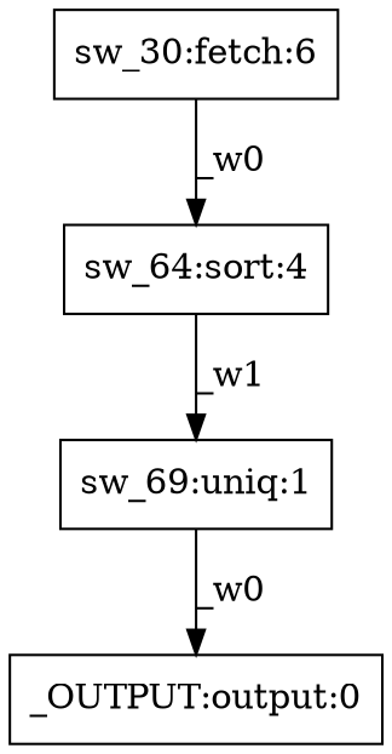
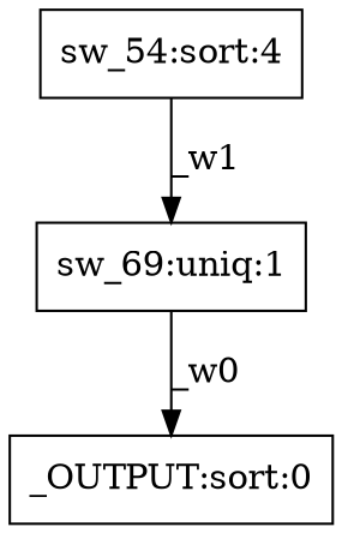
  digraph {
    node [shape=box]
-   n1 [label="sw_64:sort:4"]
+   n1 [label="sw_54:sort:4"]
    n2 [label="sw_69:uniq:1"]
-   n3 [label="_OUTPUT:output:0"]
-   n4 [label="sw_30:fetch:6"]
+   n3 [label="_OUTPUT:sort:0"]
    n1 -> n2 [label=_w1]
    n2 -> n3 [label=_w0]
-   n4 -> n1 [label=_w0]
  }
